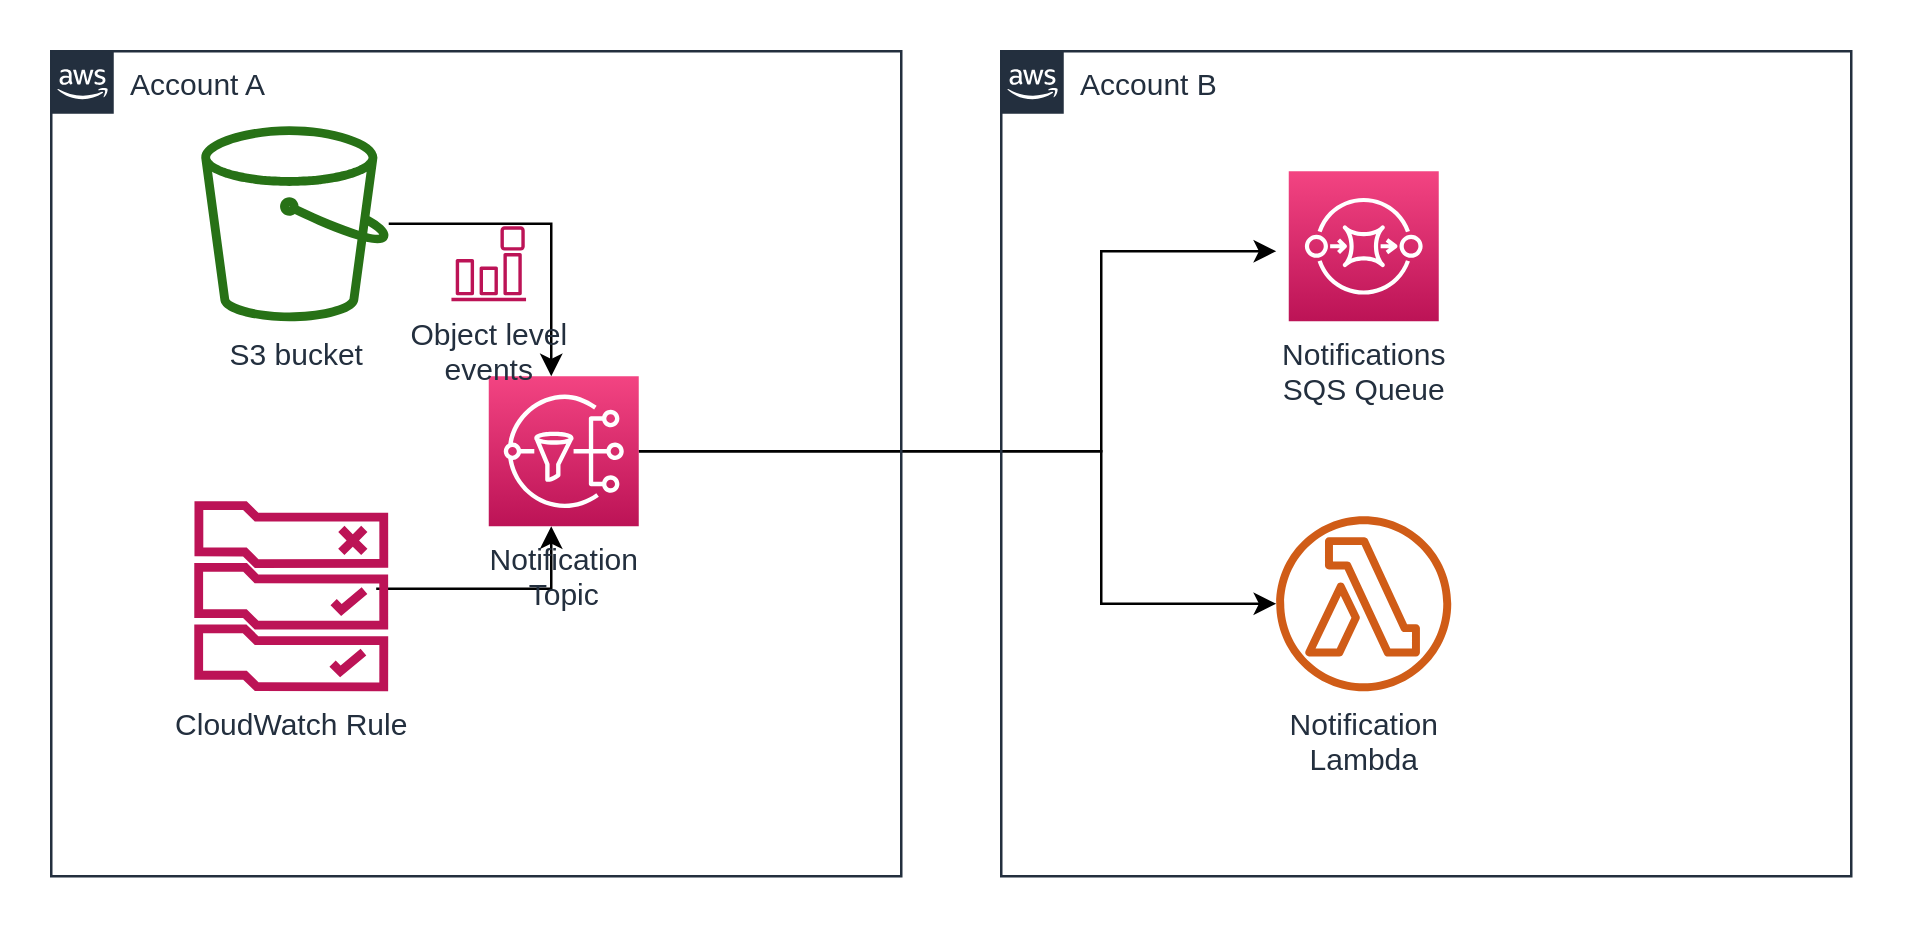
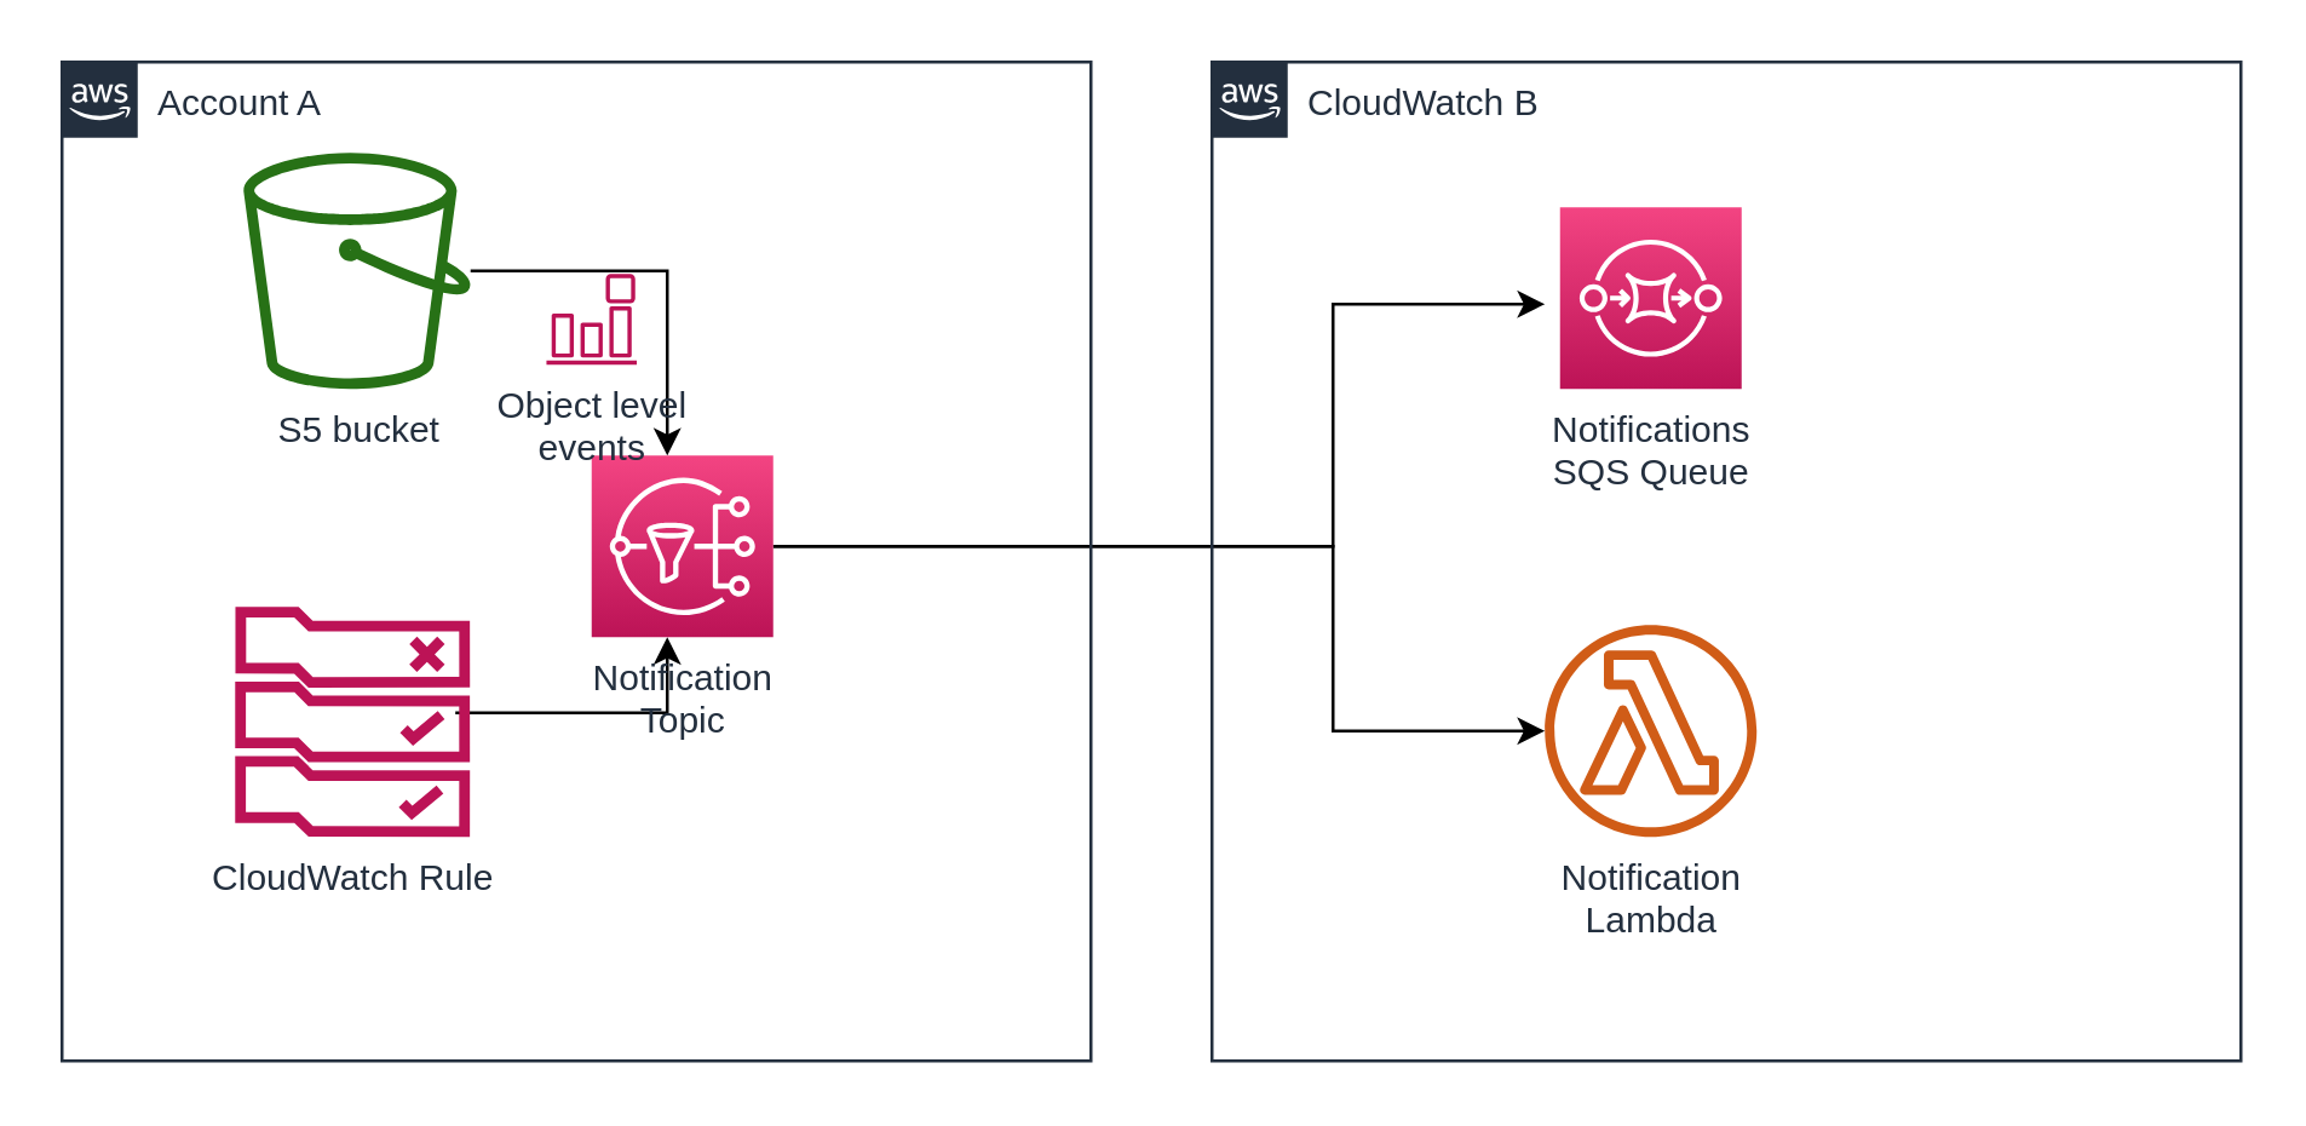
  <mxCell id="0" />
  <mxCell id="1" parent="0" />
  <mxCell id="2" style="edgeStyle=orthogonalEdgeStyle;rounded=0;orthogonalLoop=1;jettySize=auto;html=1;" edge="1" parent="1" source="3" target="7"><mxGeometry relative="1" as="geometry"><Array as="points"><mxPoint x="220" y="89" /><mxPoint x="220" y="180" /></Array></mxGeometry></mxCell>
- <mxCell id="3" value="S3 bucket" style="outlineConnect=0;fontColor=#232F3E;gradientColor=none;fillColor=#277116;strokeColor=none;dashed=0;verticalLabelPosition=bottom;verticalAlign=top;align=center;html=1;fontSize=12;fontStyle=0;aspect=fixed;pointerEvents=1;shape=mxgraph.aws4.bucket;" vertex="1" parent="1"><mxGeometry x="80" y="50" width="75" height="78" as="geometry" /></mxCell>
+ <mxCell id="3" value="S5 bucket" style="outlineConnect=0;fontColor=#232F3E;gradientColor=none;fillColor=#277116;strokeColor=none;dashed=0;verticalLabelPosition=bottom;verticalAlign=top;align=center;html=1;fontSize=12;fontStyle=0;aspect=fixed;pointerEvents=1;shape=mxgraph.aws4.bucket;" vertex="1" parent="1"><mxGeometry x="80" y="50" width="75" height="78" as="geometry" /></mxCell>
  <mxCell id="4" style="edgeStyle=orthogonalEdgeStyle;rounded=0;orthogonalLoop=1;jettySize=auto;html=1;" edge="1" parent="1" target="7"><mxGeometry relative="1" as="geometry"><mxPoint x="149.982" y="235" as="sourcePoint" /><Array as="points"><mxPoint x="220" y="235" /><mxPoint x="220" y="180" /></Array></mxGeometry></mxCell>
  <mxCell id="5" style="edgeStyle=orthogonalEdgeStyle;rounded=0;orthogonalLoop=1;jettySize=auto;html=1;" edge="1" parent="1" source="7"><mxGeometry relative="1" as="geometry"><mxPoint x="510" y="100" as="targetPoint" /><Array as="points"><mxPoint x="440" y="180" /><mxPoint x="440" y="100" /></Array></mxGeometry></mxCell>
  <mxCell id="6" style="edgeStyle=orthogonalEdgeStyle;rounded=0;orthogonalLoop=1;jettySize=auto;html=1;" edge="1" parent="1" source="7" target="11"><mxGeometry relative="1" as="geometry"><Array as="points"><mxPoint x="440" y="180" /><mxPoint x="440" y="241" /></Array></mxGeometry></mxCell>
  <mxCell id="7" value="Notification&lt;br&gt;Topic" style="outlineConnect=0;fontColor=#232F3E;gradientColor=#F34482;gradientDirection=north;fillColor=#BC1356;strokeColor=#ffffff;dashed=0;verticalLabelPosition=bottom;verticalAlign=top;align=center;html=1;fontSize=12;fontStyle=0;aspect=fixed;shape=mxgraph.aws4.resourceIcon;resIcon=mxgraph.aws4.sns;" vertex="1" parent="1"><mxGeometry x="195" y="150" width="60" height="60" as="geometry" /></mxCell>
  <mxCell id="8" value="Object level&lt;br&gt;events" style="outlineConnect=0;fontColor=#232F3E;gradientColor=none;fillColor=#BC1356;strokeColor=none;dashed=0;verticalLabelPosition=bottom;verticalAlign=top;align=center;html=1;fontSize=12;fontStyle=0;aspect=fixed;pointerEvents=1;shape=mxgraph.aws4.event_event_based;" vertex="1" parent="1"><mxGeometry x="180" y="90" width="30" height="30" as="geometry" /></mxCell>
  <mxCell id="9" value="CloudWatch Rule" style="outlineConnect=0;fontColor=#232F3E;gradientColor=none;fillColor=#BC1356;strokeColor=none;dashed=0;verticalLabelPosition=bottom;verticalAlign=top;align=center;html=1;fontSize=12;fontStyle=0;aspect=fixed;pointerEvents=1;shape=mxgraph.aws4.rule_2;" vertex="1" parent="1"><mxGeometry x="77" y="200" width="78" height="76" as="geometry" /></mxCell>
  <mxCell id="10" value="Notifications&lt;br&gt;SQS Queue" style="outlineConnect=0;fontColor=#232F3E;gradientColor=#F34482;gradientDirection=north;fillColor=#BC1356;strokeColor=#ffffff;dashed=0;verticalLabelPosition=bottom;verticalAlign=top;align=center;html=1;fontSize=12;fontStyle=0;aspect=fixed;shape=mxgraph.aws4.resourceIcon;resIcon=mxgraph.aws4.sqs;" vertex="1" parent="1"><mxGeometry x="515" y="68" width="60" height="60" as="geometry" /></mxCell>
  <mxCell id="11" value="Notification&lt;br&gt;Lambda" style="outlineConnect=0;fontColor=#232F3E;gradientColor=none;fillColor=#D05C17;strokeColor=none;dashed=0;verticalLabelPosition=bottom;verticalAlign=top;align=center;html=1;fontSize=12;fontStyle=0;aspect=fixed;pointerEvents=1;shape=mxgraph.aws4.lambda_function;" vertex="1" parent="1"><mxGeometry x="510" y="206" width="70" height="70" as="geometry" /></mxCell>
  <mxCell id="12" value="Account A" style="points=[[0,0],[0.25,0],[0.5,0],[0.75,0],[1,0],[1,0.25],[1,0.5],[1,0.75],[1,1],[0.75,1],[0.5,1],[0.25,1],[0,1],[0,0.75],[0,0.5],[0,0.25]];outlineConnect=0;gradientColor=none;html=1;whiteSpace=wrap;fontSize=12;fontStyle=0;shape=mxgraph.aws4.group;grIcon=mxgraph.aws4.group_aws_cloud_alt;strokeColor=#232F3E;fillColor=none;verticalAlign=top;align=left;spacingLeft=30;fontColor=#232F3E;dashed=0;" vertex="1" parent="1"><mxGeometry x="20" y="20" width="340" height="330" as="geometry" /></mxCell>
- <mxCell id="13" value="Account B" style="points=[[0,0],[0.25,0],[0.5,0],[0.75,0],[1,0],[1,0.25],[1,0.5],[1,0.75],[1,1],[0.75,1],[0.5,1],[0.25,1],[0,1],[0,0.75],[0,0.5],[0,0.25]];outlineConnect=0;gradientColor=none;html=1;whiteSpace=wrap;fontSize=12;fontStyle=0;shape=mxgraph.aws4.group;grIcon=mxgraph.aws4.group_aws_cloud_alt;strokeColor=#232F3E;fillColor=none;verticalAlign=top;align=left;spacingLeft=30;fontColor=#232F3E;dashed=0;" vertex="1" parent="1"><mxGeometry x="400" y="20" width="340" height="330" as="geometry" /></mxCell>
+ <mxCell id="13" value="CloudWatch B" style="points=[[0,0],[0.25,0],[0.5,0],[0.75,0],[1,0],[1,0.25],[1,0.5],[1,0.75],[1,1],[0.75,1],[0.5,1],[0.25,1],[0,1],[0,0.75],[0,0.5],[0,0.25]];outlineConnect=0;gradientColor=none;html=1;whiteSpace=wrap;fontSize=12;fontStyle=0;shape=mxgraph.aws4.group;grIcon=mxgraph.aws4.group_aws_cloud_alt;strokeColor=#232F3E;fillColor=none;verticalAlign=top;align=left;spacingLeft=30;fontColor=#232F3E;dashed=0;" vertex="1" parent="1"><mxGeometry x="400" y="20" width="340" height="330" as="geometry" /></mxCell>
